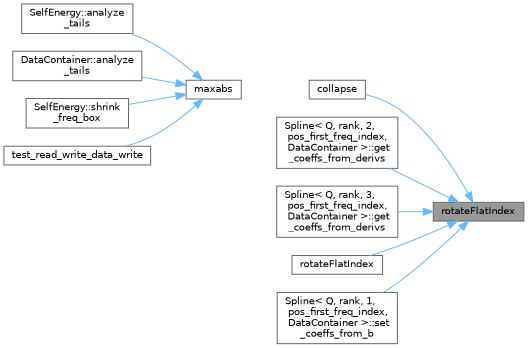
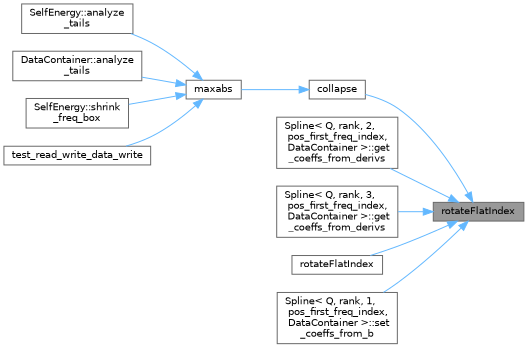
  digraph {
    rankdir=RL
    node [color=grey40 fillcolor=white fontname=Helvetica fontsize=10 shape=box style=filled]
    edge [color=steelblue1 dir=back fontname=Helvetica fontsize=10 labelfontname=Helvetica labelfontsize=10 style=solid]
    n1 [color=gray40 fillcolor=grey60 fontcolor=black height=0.2 label=rotateFlatIndex width=0.4]
    n2 [height=0.2 label=collapse width=0.4]
    n3 [height=0.2 label="Spline\< Q, rank, 2,\l pos_first_freq_index,\l DataContainer \>::get\l_coeffs_from_derivs" width=0.4]
    n4 [height=0.2 label="Spline\< Q, rank, 3,\l pos_first_freq_index,\l DataContainer \>::get\l_coeffs_from_derivs" width=0.4]
    n5 [height=0.2 label=rotateFlatIndex width=0.4]
    n6 [height=0.2 label="Spline\< Q, rank, 1,\l pos_first_freq_index,\l DataContainer \>::set\l_coeffs_from_b" width=0.4]
    n7 [height=0.2 label=maxabs width=0.4]
    n8 [height=0.2 label="SelfEnergy::analyze\l_tails" width=0.4]
    n9 [height=0.2 label="DataContainer::analyze\l_tails" width=0.4]
    n10 [height=0.2 label="SelfEnergy::shrink\l_freq_box" width=0.4]
    n11 [height=0.2 label=test_read_write_data_write width=0.4]
    n1 -> n2
    n1 -> n3
    n1 -> n4
    n1 -> n5
    n1 -> n6
+   n2 -> n7
    n7 -> n8
    n7 -> n9
    n7 -> n10
    n7 -> n11
  }
